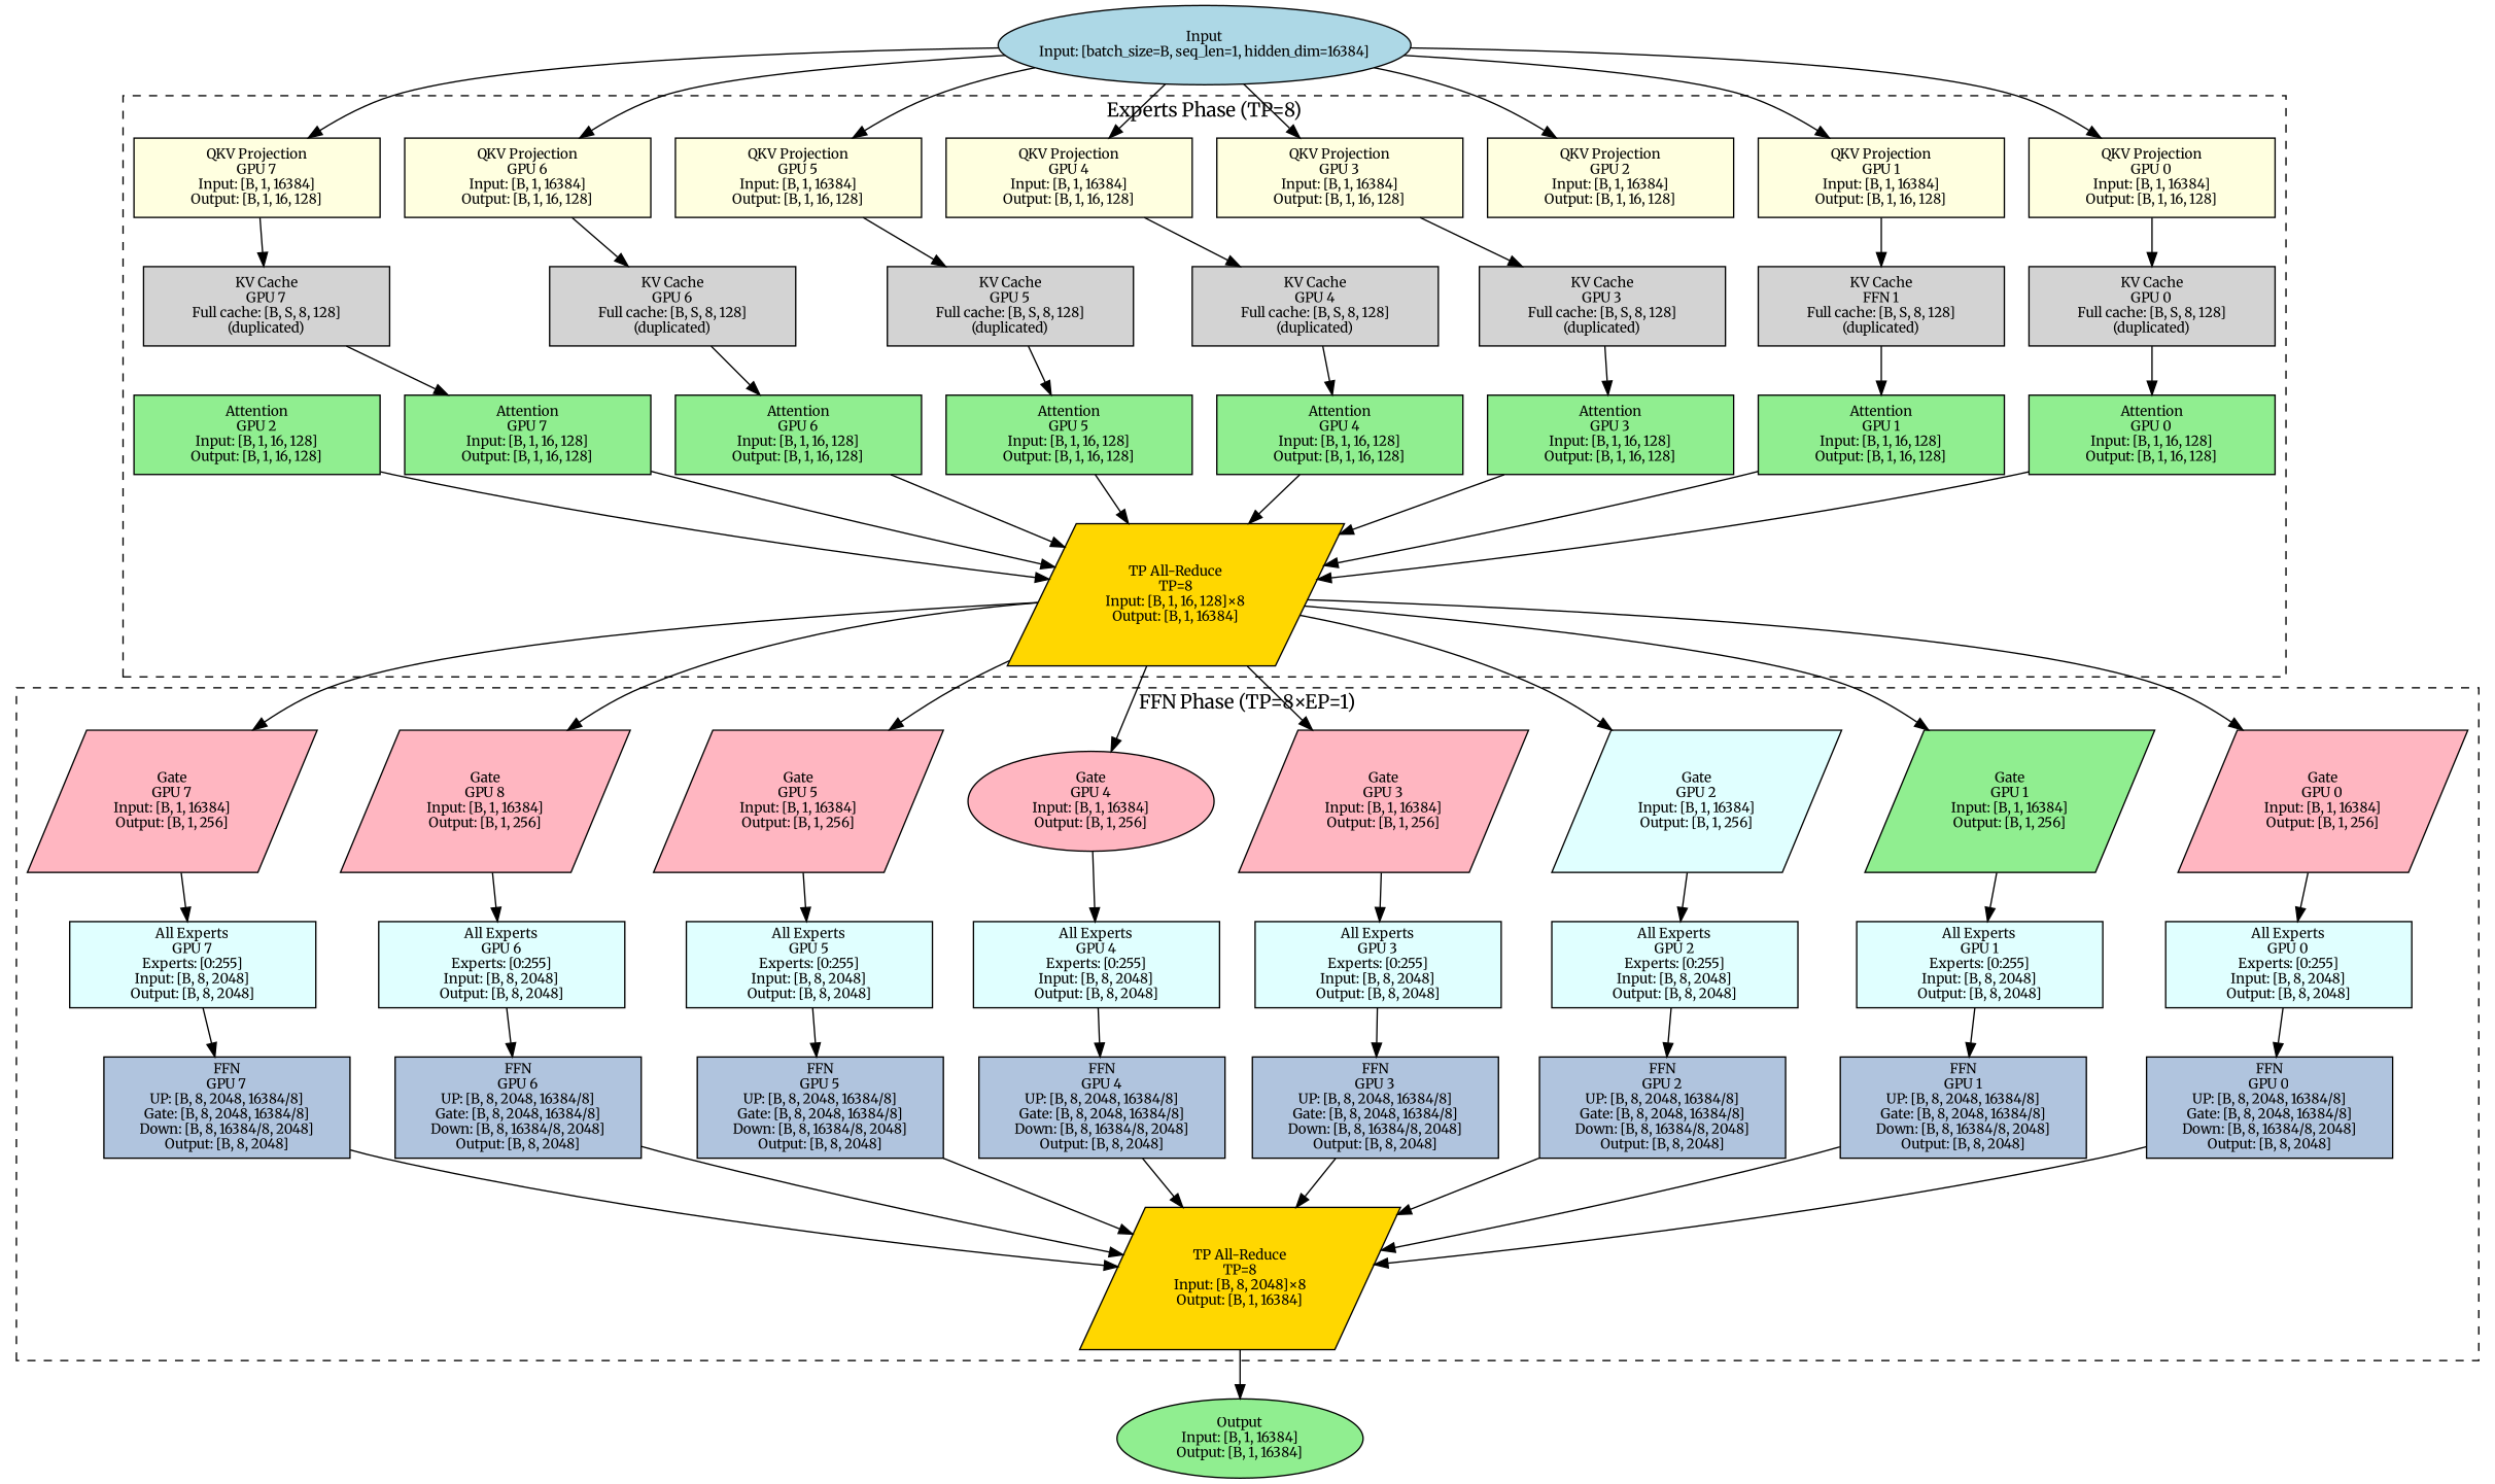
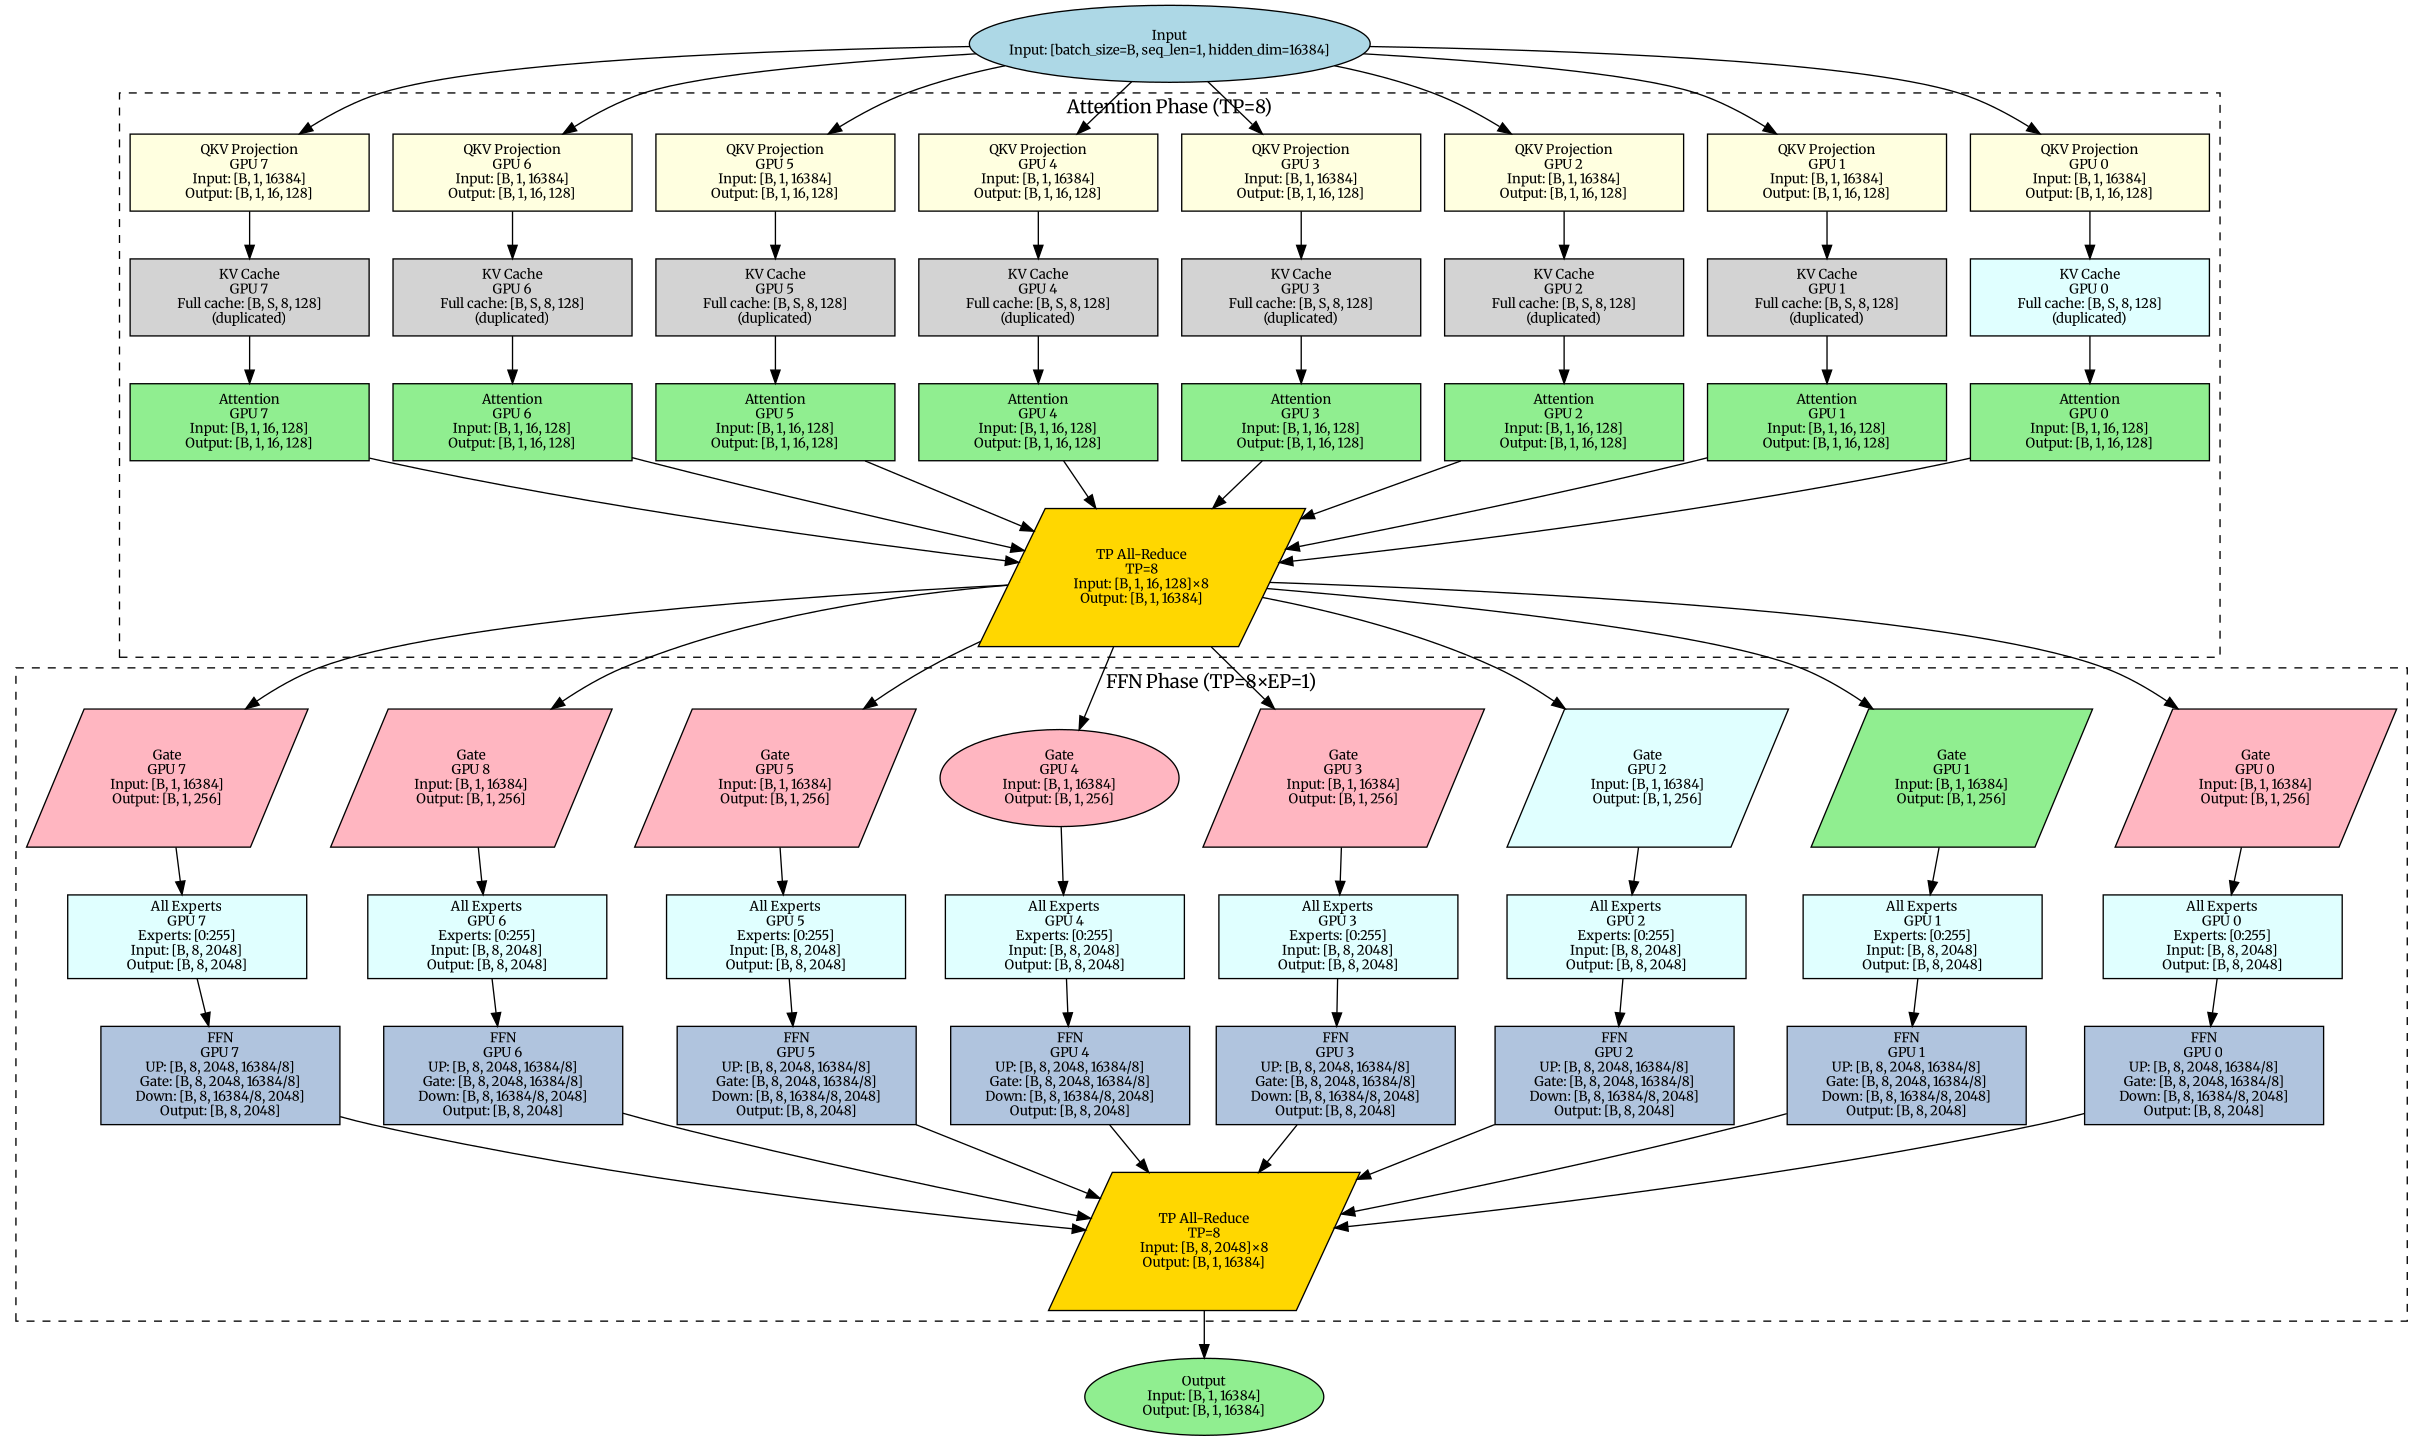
  digraph {
    compound=true
    fontname=Merriweather
    rankdir=TB
    node [fillcolor=lightgreen fontname=Merriweather fontsize=10 shape=rectangle style=filled]
    edge [fontname=Merriweather]
    n1 [fillcolor=lightyellow height=0.8 label="QKV Projection\nGPU 0\nInput: [B, 1, 16384]\nOutput: [B, 1, 16, 128]" width=2.5]
    n2 [fillcolor=lightyellow height=0.8 label="QKV Projection\nGPU 1\nInput: [B, 1, 16384]\nOutput: [B, 1, 16, 128]" width=2.5]
    n3 [fillcolor=lightyellow height=0.8 label="QKV Projection\nGPU 2\nInput: [B, 1, 16384]\nOutput: [B, 1, 16, 128]" width=2.5]
    n4 [fillcolor=lightyellow height=0.8 label="QKV Projection\nGPU 3\nInput: [B, 1, 16384]\nOutput: [B, 1, 16, 128]" width=2.5]
    n5 [fillcolor=lightyellow height=0.8 label="QKV Projection\nGPU 4\nInput: [B, 1, 16384]\nOutput: [B, 1, 16, 128]" width=2.5]
    n6 [fillcolor=lightyellow height=0.8 label="QKV Projection\nGPU 5\nInput: [B, 1, 16384]\nOutput: [B, 1, 16, 128]" width=2.5]
    n7 [fillcolor=lightyellow height=0.8 label="QKV Projection\nGPU 6\nInput: [B, 1, 16384]\nOutput: [B, 1, 16, 128]" width=2.5]
    n8 [fillcolor=lightyellow height=0.8 label="QKV Projection\nGPU 7\nInput: [B, 1, 16384]\nOutput: [B, 1, 16, 128]" width=2.5]
-   n9 [fillcolor=lightgray height=0.8 label="KV Cache\nGPU 0\nFull cache: [B, S, 8, 128]\n(duplicated)" width=2.5]
-   n10 [fillcolor=lightgray height=0.8 label="KV Cache\nFFN 1\nFull cache: [B, S, 8, 128]\n(duplicated)" width=2.5]
+   n9 [fillcolor=lightcyan height=0.8 label="KV Cache\nGPU 0\nFull cache: [B, S, 8, 128]\n(duplicated)" width=2.5]
+   n10 [fillcolor=lightgray height=0.8 label="KV Cache\nGPU 1\nFull cache: [B, S, 8, 128]\n(duplicated)" width=2.5]
+   n11 [fillcolor=lightgray height=0.8 label="KV Cache\nGPU 2\nFull cache: [B, S, 8, 128]\n(duplicated)" width=2.5]
    n12 [fillcolor=lightgray height=0.8 label="KV Cache\nGPU 3\nFull cache: [B, S, 8, 128]\n(duplicated)" width=2.5]
    n13 [fillcolor=lightgray height=0.8 label="KV Cache\nGPU 4\nFull cache: [B, S, 8, 128]\n(duplicated)" width=2.5]
    n14 [fillcolor=lightgray height=0.8 label="KV Cache\nGPU 5\nFull cache: [B, S, 8, 128]\n(duplicated)" width=2.5]
    n15 [fillcolor=lightgray height=0.8 label="KV Cache\nGPU 6\nFull cache: [B, S, 8, 128]\n(duplicated)" width=2.5]
    n16 [fillcolor=lightgray height=0.8 label="KV Cache\nGPU 7\nFull cache: [B, S, 8, 128]\n(duplicated)" width=2.5]
    n17 [height=0.8 label="Attention\nGPU 0\nInput: [B, 1, 16, 128]\nOutput: [B, 1, 16, 128]" width=2.5]
    n18 [height=0.8 label="Attention\nGPU 1\nInput: [B, 1, 16, 128]\nOutput: [B, 1, 16, 128]" width=2.5]
    n19 [height=0.8 label="Attention\nGPU 2\nInput: [B, 1, 16, 128]\nOutput: [B, 1, 16, 128]" width=2.5]
    n20 [height=0.8 label="Attention\nGPU 3\nInput: [B, 1, 16, 128]\nOutput: [B, 1, 16, 128]" width=2.5]
    n21 [height=0.8 label="Attention\nGPU 4\nInput: [B, 1, 16, 128]\nOutput: [B, 1, 16, 128]" width=2.5]
    n22 [height=0.8 label="Attention\nGPU 5\nInput: [B, 1, 16, 128]\nOutput: [B, 1, 16, 128]" width=2.5]
    n23 [height=0.8 label="Attention\nGPU 6\nInput: [B, 1, 16, 128]\nOutput: [B, 1, 16, 128]" width=2.5]
    n24 [height=0.8 label="Attention\nGPU 7\nInput: [B, 1, 16, 128]\nOutput: [B, 1, 16, 128]" width=2.5]
    n25 [fillcolor=gold height=0.8 label="TP All-Reduce\nTP=8\nInput: [B, 1, 16, 128]×8\nOutput: [B, 1, 16384]" shape=parallelogram width=2.5]
    n26 [fillcolor=lightpink height=0.8 label="Gate\nGPU 0\nInput: [B, 1, 16384]\nOutput: [B, 1, 256]" shape=parallelogram width=2.5]
    n27 [height=0.8 label="Gate\nGPU 1\nInput: [B, 1, 16384]\nOutput: [B, 1, 256]" shape=parallelogram width=2.5]
    n28 [fillcolor=lightcyan height=0.8 label="Gate\nGPU 2\nInput: [B, 1, 16384]\nOutput: [B, 1, 256]" shape=parallelogram width=2.5]
    n29 [fillcolor=lightpink height=0.8 label="Gate\nGPU 3\nInput: [B, 1, 16384]\nOutput: [B, 1, 256]" shape=parallelogram width=2.5]
    n30 [fillcolor=lightpink height=0.8 label="Gate\nGPU 4\nInput: [B, 1, 16384]\nOutput: [B, 1, 256]" shape=ellipse width=2.5]
    n31 [fillcolor=lightpink height=0.8 label="Gate\nGPU 5\nInput: [B, 1, 16384]\nOutput: [B, 1, 256]" shape=parallelogram width=2.5]
    n32 [fillcolor=lightpink height=0.8 label="Gate\nGPU 8\nInput: [B, 1, 16384]\nOutput: [B, 1, 256]" shape=parallelogram width=2.5]
    n33 [fillcolor=lightpink height=0.8 label="Gate\nGPU 7\nInput: [B, 1, 16384]\nOutput: [B, 1, 256]" shape=parallelogram width=2.5]
    n34 [fillcolor=lightcyan height=0.8 label="All Experts\nGPU 0\nExperts: [0:255]\nInput: [B, 8, 2048]\nOutput: [B, 8, 2048]" width=2.5]
    n35 [fillcolor=lightcyan height=0.8 label="All Experts\nGPU 1\nExperts: [0:255]\nInput: [B, 8, 2048]\nOutput: [B, 8, 2048]" width=2.5]
    n36 [fillcolor=lightcyan height=0.8 label="All Experts\nGPU 2\nExperts: [0:255]\nInput: [B, 8, 2048]\nOutput: [B, 8, 2048]" width=2.5]
    n37 [fillcolor=lightcyan height=0.8 label="All Experts\nGPU 3\nExperts: [0:255]\nInput: [B, 8, 2048]\nOutput: [B, 8, 2048]" width=2.5]
    n38 [fillcolor=lightcyan height=0.8 label="All Experts\nGPU 4\nExperts: [0:255]\nInput: [B, 8, 2048]\nOutput: [B, 8, 2048]" width=2.5]
    n39 [fillcolor=lightcyan height=0.8 label="All Experts\nGPU 5\nExperts: [0:255]\nInput: [B, 8, 2048]\nOutput: [B, 8, 2048]" width=2.5]
    n40 [fillcolor=lightcyan height=0.8 label="All Experts\nGPU 6\nExperts: [0:255]\nInput: [B, 8, 2048]\nOutput: [B, 8, 2048]" width=2.5]
    n41 [fillcolor=lightcyan height=0.8 label="All Experts\nGPU 7\nExperts: [0:255]\nInput: [B, 8, 2048]\nOutput: [B, 8, 2048]" width=2.5]
    n42 [fillcolor=lightsteelblue height=0.8 label="FFN\nGPU 0\nUP: [B, 8, 2048, 16384/8]\nGate: [B, 8, 2048, 16384/8]\nDown: [B, 8, 16384/8, 2048]\nOutput: [B, 8, 2048]" width=2.5]
    n43 [fillcolor=lightsteelblue height=0.8 label="FFN\nGPU 1\nUP: [B, 8, 2048, 16384/8]\nGate: [B, 8, 2048, 16384/8]\nDown: [B, 8, 16384/8, 2048]\nOutput: [B, 8, 2048]" width=2.5]
    n44 [fillcolor=lightsteelblue height=0.8 label="FFN\nGPU 2\nUP: [B, 8, 2048, 16384/8]\nGate: [B, 8, 2048, 16384/8]\nDown: [B, 8, 16384/8, 2048]\nOutput: [B, 8, 2048]" width=2.5]
    n45 [fillcolor=lightsteelblue height=0.8 label="FFN\nGPU 3\nUP: [B, 8, 2048, 16384/8]\nGate: [B, 8, 2048, 16384/8]\nDown: [B, 8, 16384/8, 2048]\nOutput: [B, 8, 2048]" width=2.5]
    n46 [fillcolor=lightsteelblue height=0.8 label="FFN\nGPU 4\nUP: [B, 8, 2048, 16384/8]\nGate: [B, 8, 2048, 16384/8]\nDown: [B, 8, 16384/8, 2048]\nOutput: [B, 8, 2048]" width=2.5]
    n47 [fillcolor=lightsteelblue height=0.8 label="FFN\nGPU 5\nUP: [B, 8, 2048, 16384/8]\nGate: [B, 8, 2048, 16384/8]\nDown: [B, 8, 16384/8, 2048]\nOutput: [B, 8, 2048]" width=2.5]
    n48 [fillcolor=lightsteelblue height=0.8 label="FFN\nGPU 6\nUP: [B, 8, 2048, 16384/8]\nGate: [B, 8, 2048, 16384/8]\nDown: [B, 8, 16384/8, 2048]\nOutput: [B, 8, 2048]" width=2.5]
    n49 [fillcolor=lightsteelblue height=0.8 label="FFN\nGPU 7\nUP: [B, 8, 2048, 16384/8]\nGate: [B, 8, 2048, 16384/8]\nDown: [B, 8, 16384/8, 2048]\nOutput: [B, 8, 2048]" width=2.5]
    n50 [fillcolor=gold height=0.8 label="TP All-Reduce\nTP=8\nInput: [B, 8, 2048]×8\nOutput: [B, 1, 16384]" shape=parallelogram width=2.5]
    n51 [height=0.8 label="Output\nInput: [B, 1, 16384]\nOutput: [B, 1, 16384]" shape=ellipse width=2.5]
    n52 [fillcolor=lightblue height=0.8 label="Input\nInput: [batch_size=B, seq_len=1, hidden_dim=16384]" shape=ellipse width=2.5]
    subgraph cluster_1 {
-     label="Experts Phase (TP=8)"
+     label="Attention Phase (TP=8)"
      style=dashed
      n1
      n2
      n3
      n4
      n5
      n6
      n7
      n8
      n9
      n10
+     n11
      n12
      n13
      n14
      n15
      n16
      n17
      n18
      n19
      n20
      n21
      n22
      n23
      n24
      n25
    }
    subgraph cluster_2 {
      label="FFN Phase (TP=8×EP=1)"
      style=dashed
      n26
      n27
      n28
      n29
      n30
      n31
      n32
      n33
      n34
      n35
      n36
      n37
      n38
      n39
      n40
      n41
      n42
      n43
      n44
      n45
      n46
      n47
      n48
      n49
      n50
    }
    n1 -> n9
    n2 -> n10
+   n3 -> n11
    n4 -> n12
    n5 -> n13
    n6 -> n14
    n7 -> n15
    n8 -> n16
    n9 -> n17
    n10 -> n18
+   n11 -> n19
    n12 -> n20
    n13 -> n21
    n14 -> n22
    n15 -> n23
    n16 -> n24
    n17 -> n25
    n18 -> n25
    n19 -> n25
    n20 -> n25
    n21 -> n25
    n22 -> n25
    n23 -> n25
    n24 -> n25
    n25 -> n26
    n25 -> n27
    n25 -> n28
    n25 -> n29
    n25 -> n30
    n25 -> n31
    n25 -> n32
    n25 -> n33
    n26 -> n34
    n27 -> n35
    n28 -> n36
    n29 -> n37
    n30 -> n38
    n31 -> n39
    n32 -> n40
    n33 -> n41
    n34 -> n42
    n35 -> n43
    n36 -> n44
    n37 -> n45
    n38 -> n46
    n39 -> n47
    n40 -> n48
    n41 -> n49
    n42 -> n50
    n43 -> n50
    n44 -> n50
    n45 -> n50
    n46 -> n50
    n47 -> n50
    n48 -> n50
    n49 -> n50
    n50 -> n51
    n52 -> n1
    n52 -> n2
    n52 -> n3
    n52 -> n4
    n52 -> n5
    n52 -> n6
    n52 -> n7
    n52 -> n8
  }
